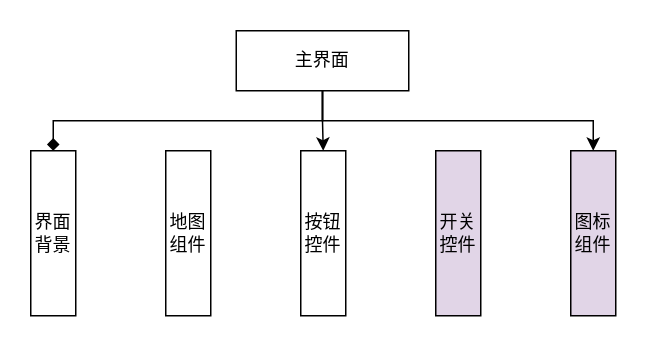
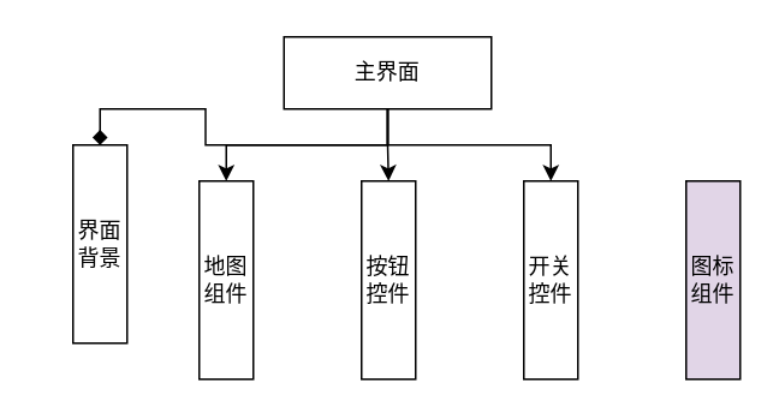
  <mxCell id="0" />
  <mxCell id="1" parent="0" />
  <mxCell id="2" style="edgeStyle=orthogonalEdgeStyle;rounded=0;orthogonalLoop=1;jettySize=auto;html=1;exitX=0.5;exitY=1;exitDx=0;exitDy=0;entryX=0.5;entryY=0;entryDx=0;entryDy=0;" edge="1" parent="1" source="7" target="10"><mxGeometry relative="1" as="geometry" /></mxCell>
+ <mxCell id="3" style="edgeStyle=orthogonalEdgeStyle;rounded=0;orthogonalLoop=1;jettySize=auto;html=1;exitX=0.5;exitY=1;exitDx=0;exitDy=0;entryX=0.5;entryY=0;entryDx=0;entryDy=0;" edge="1" parent="1" source="7" target="9"><mxGeometry relative="1" as="geometry" /></mxCell>
  <mxCell id="4" style="edgeStyle=orthogonalEdgeStyle;rounded=0;orthogonalLoop=1;jettySize=auto;html=1;exitX=0.5;exitY=1;exitDx=0;exitDy=0;entryX=0.5;entryY=0;entryDx=0;entryDy=0;endArrow=diamond;" edge="1" parent="1" source="7" target="8"><mxGeometry relative="1" as="geometry" /></mxCell>
- <mxCell id="6" style="edgeStyle=orthogonalEdgeStyle;rounded=0;orthogonalLoop=1;jettySize=auto;html=1;exitX=0.5;exitY=1;exitDx=0;exitDy=0;entryX=0.5;entryY=0;entryDx=0;entryDy=0;" edge="1" parent="1" source="7" target="12"><mxGeometry relative="1" as="geometry" /></mxCell>
+ <mxCell id="5" style="edgeStyle=orthogonalEdgeStyle;rounded=0;orthogonalLoop=1;jettySize=auto;html=1;exitX=0.5;exitY=1;exitDx=0;exitDy=0;entryX=0.5;entryY=0;entryDx=0;entryDy=0;" edge="1" parent="1" source="7" target="11"><mxGeometry relative="1" as="geometry" /></mxCell>
  <mxCell id="7" value="主界面" style="rounded=0;whiteSpace=wrap;html=1;" vertex="1" parent="1"><mxGeometry x="157" y="20" width="115" height="40" as="geometry" /></mxCell>
- <mxCell id="8" value="界面背景" style="rounded=0;whiteSpace=wrap;html=1;" vertex="1" parent="1"><mxGeometry x="20" y="100" width="30" height="110" as="geometry" /></mxCell>
+ <mxCell id="8" value="界面背景" style="rounded=0;whiteSpace=wrap;html=1;" vertex="1" parent="1"><mxGeometry x="40" y="80" width="30" height="110" as="geometry" /></mxCell>
  <mxCell id="9" value="地图组件" style="rounded=0;whiteSpace=wrap;html=1;" vertex="1" parent="1"><mxGeometry x="110" y="100" width="30" height="110" as="geometry" /></mxCell>
  <mxCell id="10" value="按钮控件" style="rounded=0;whiteSpace=wrap;html=1;" vertex="1" parent="1"><mxGeometry x="200" y="100" width="30" height="110" as="geometry" /></mxCell>
- <mxCell id="11" value="开关控件" style="rounded=0;whiteSpace=wrap;html=1;fillColor=#e1d5e7;" vertex="1" parent="1"><mxGeometry x="290" y="100" width="30" height="110" as="geometry" /></mxCell>
+ <mxCell id="11" value="开关控件" style="rounded=0;whiteSpace=wrap;html=1;" vertex="1" parent="1"><mxGeometry x="290" y="100" width="30" height="110" as="geometry" /></mxCell>
  <mxCell id="12" value="图标组件" style="rounded=0;whiteSpace=wrap;html=1;fillColor=#e1d5e7;" vertex="1" parent="1"><mxGeometry x="380" y="100" width="30" height="110" as="geometry" /></mxCell>
